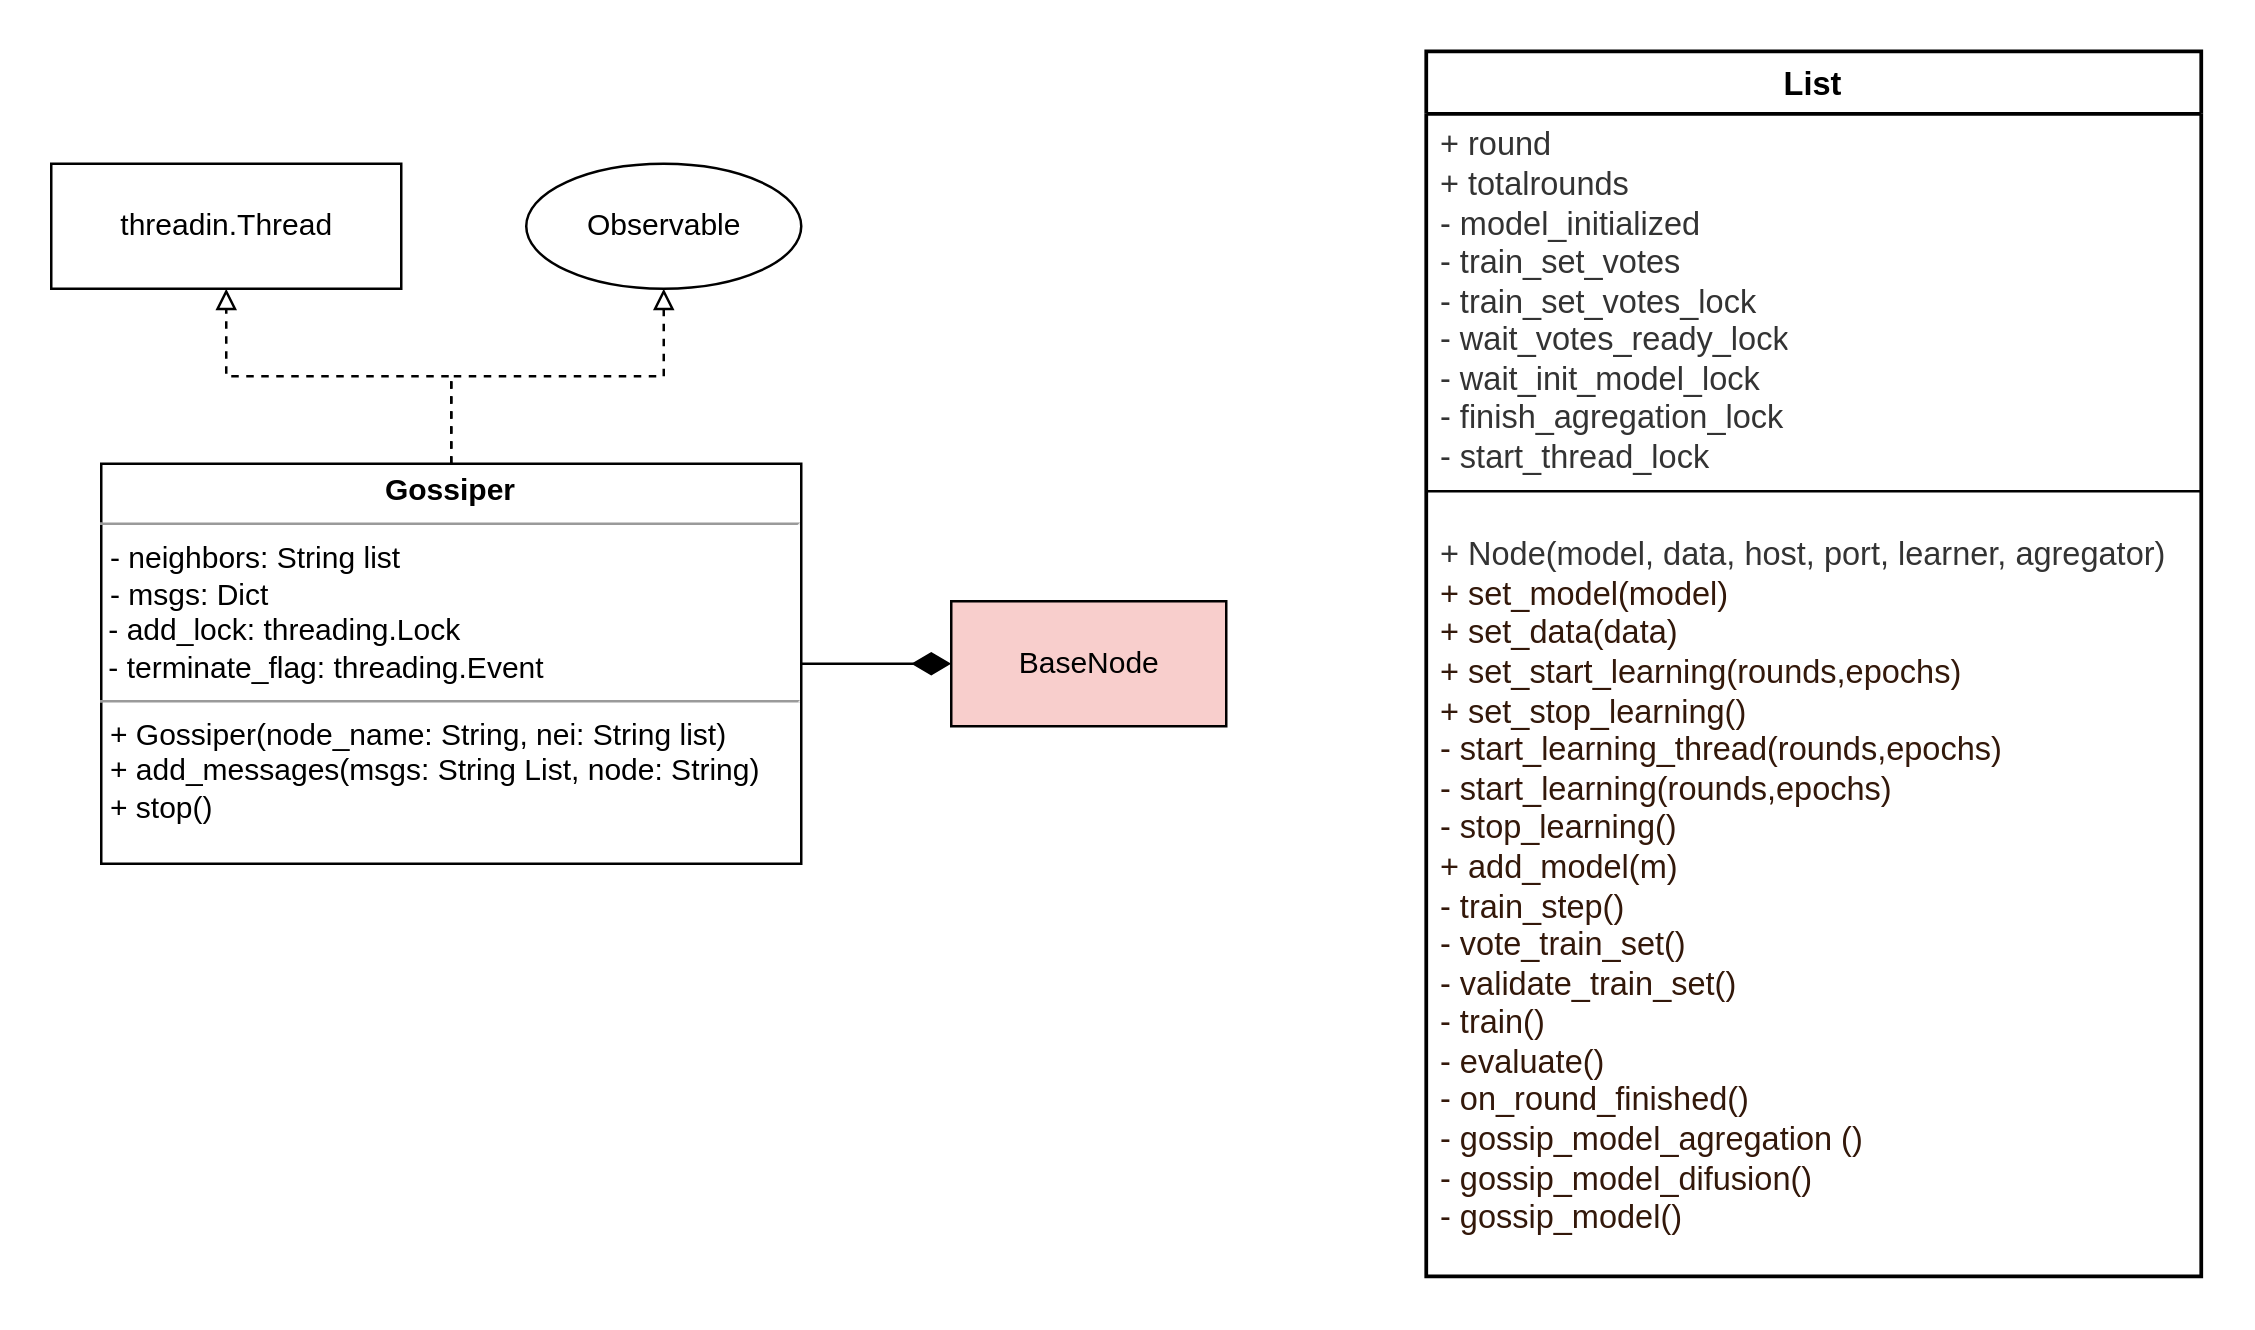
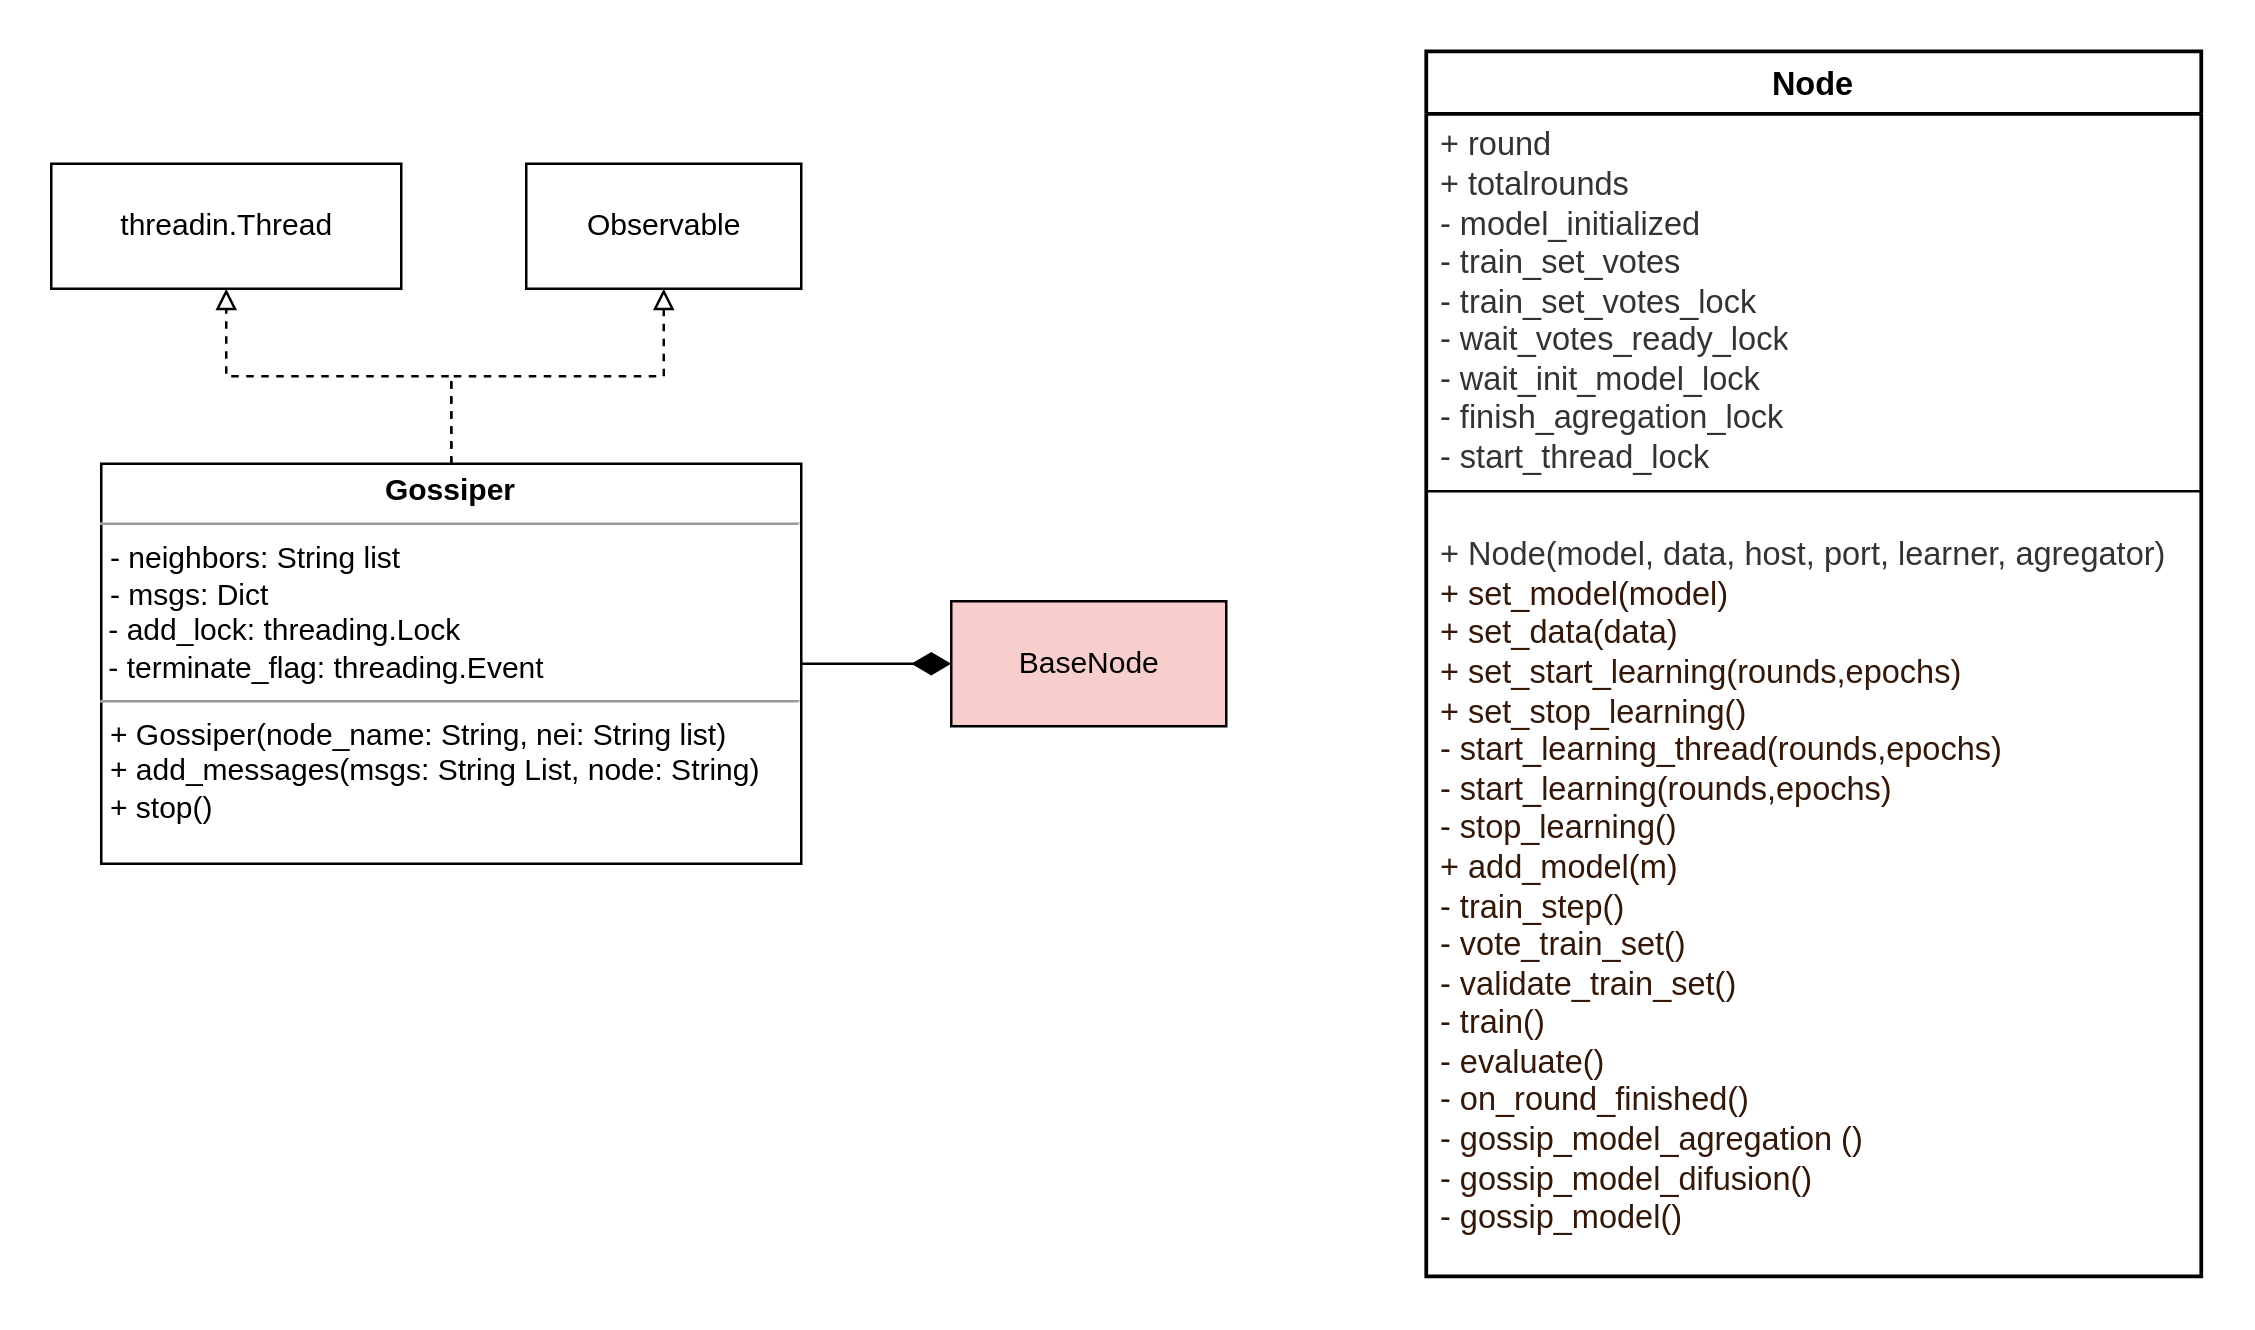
  <mxCell id="0" />
  <mxCell id="1" parent="0" />
  <mxCell id="2" style="edgeStyle=orthogonalEdgeStyle;rounded=0;orthogonalLoop=1;jettySize=auto;html=1;entryX=0.5;entryY=1;entryDx=0;entryDy=0;dashed=1;endArrow=block;endFill=0;" parent="1" source="3" target="5" edge="1"><mxGeometry relative="1" as="geometry" /></mxCell>
  <mxCell id="3" value="&lt;p style=&quot;margin:0px;margin-top:4px;text-align:center;&quot;&gt;&lt;b&gt;Gossiper&lt;/b&gt;&lt;/p&gt;&lt;hr size=&quot;1&quot;&gt;&lt;p style=&quot;margin:0px;margin-left:4px;&quot;&gt;&lt;span style=&quot;background-color: initial;&quot;&gt;- neighbors: String list&lt;/span&gt;&lt;br&gt;&lt;/p&gt;&lt;p style=&quot;margin: 0px 0px 0px 4px;&quot;&gt;- msgs: Dict&lt;br&gt;&lt;/p&gt;&amp;nbsp;- add_lock: threading.Lock&lt;br&gt;&amp;nbsp;- terminate_flag: threading.Event&lt;br&gt;&lt;hr size=&quot;1&quot;&gt;&lt;p style=&quot;margin:0px;margin-left:4px;&quot;&gt;+ Gossiper(node_name: String, nei: String list)&lt;br&gt;&lt;/p&gt;&lt;p style=&quot;margin: 0px 0px 0px 4px;&quot;&gt;+ add_messages(msgs: String List, node: String)&lt;/p&gt;&lt;p style=&quot;margin: 0px 0px 0px 4px;&quot;&gt;+ stop()&lt;/p&gt;&lt;p style=&quot;margin: 0px 0px 0px 4px;&quot;&gt;&lt;br&gt;&lt;/p&gt;" style="verticalAlign=top;align=left;overflow=fill;fontSize=12;fontFamily=Helvetica;html=1;" parent="1" vertex="1"><mxGeometry x="40" y="185" width="280" height="160" as="geometry" /></mxCell>
  <mxCell id="4" value="threadin.Thread" style="html=1;" parent="1" vertex="1"><mxGeometry x="20" y="65" width="140" height="50" as="geometry" /></mxCell>
- <mxCell id="5" value="Observable" style="ellipse;html=1;" parent="1" vertex="1"><mxGeometry x="210" y="65" width="110" height="50" as="geometry" /></mxCell>
+ <mxCell id="5" value="Observable" style="html=1;" parent="1" vertex="1"><mxGeometry x="210" y="65" width="110" height="50" as="geometry" /></mxCell>
  <mxCell id="6" style="edgeStyle=orthogonalEdgeStyle;rounded=0;orthogonalLoop=1;jettySize=auto;html=1;entryX=0.5;entryY=1;entryDx=0;entryDy=0;dashed=1;endArrow=block;endFill=0;exitX=0.5;exitY=0;exitDx=0;exitDy=0;" parent="1" source="3" target="4" edge="1"><mxGeometry relative="1" as="geometry"><mxPoint x="180" y="195" as="sourcePoint" /><mxPoint x="265" y="125" as="targetPoint" /></mxGeometry></mxCell>
  <mxCell id="7" style="edgeStyle=orthogonalEdgeStyle;rounded=0;orthogonalLoop=1;jettySize=auto;html=1;endArrow=diamondThin;endFill=1;endSize=13;exitX=1;exitY=0.5;exitDx=0;exitDy=0;" parent="1" source="3" target="8" edge="1"><mxGeometry relative="1" as="geometry" /></mxCell>
  <mxCell id="8" value="BaseNode" style="html=1;fillColor=#f8cecc;" parent="1" vertex="1"><mxGeometry x="380" y="240" width="110" height="50" as="geometry" /></mxCell>
- <mxCell id="9" value="List" style="html=1;overflow=block;blockSpacing=1;swimlane;childLayout=stackLayout;horizontal=1;horizontalStack=0;resizeParent=1;resizeParentMax=0;resizeLast=0;collapsible=0;marginBottom=0;swimlaneFillColor=#ffffff;startSize=25;whiteSpace=wrap;fontSize=13;fontStyle=1;align=center;spacing=0;strokeOpacity=100;fillOpacity=100;strokeWidth=1.5;" vertex="1" parent="1"><mxGeometry x="570" y="20" width="310" height="490" as="geometry" /></mxCell>
+ <mxCell id="9" value="Node" style="html=1;overflow=block;blockSpacing=1;swimlane;childLayout=stackLayout;horizontal=1;horizontalStack=0;resizeParent=1;resizeParentMax=0;resizeLast=0;collapsible=0;marginBottom=0;swimlaneFillColor=#ffffff;startSize=25;whiteSpace=wrap;fontSize=13;fontStyle=1;align=center;spacing=0;strokeOpacity=100;fillOpacity=100;strokeWidth=1.5;" vertex="1" parent="1"><mxGeometry x="570" y="20" width="310" height="490" as="geometry" /></mxCell>
  <mxCell id="10" value="+ round&lt;br&gt;+ totalrounds&lt;br&gt;- model_initialized&lt;br&gt;- train_set_votes&lt;br&gt;- train_set_votes_lock&lt;br&gt;- wait_votes_ready_lock&lt;br&gt;&lt;span style=&quot;background-color: initial;&quot;&gt;- wait_init_model_lock&amp;nbsp;&lt;br&gt;&lt;/span&gt;&lt;span style=&quot;background-color: initial;&quot;&gt;- finish_agregation_lock&lt;br&gt;&lt;/span&gt;- start_thread_lock&lt;span style=&quot;background-color: initial;&quot;&gt;&lt;br&gt;&lt;/span&gt;" style="part=1;html=1;resizeHeight=0;strokeColor=none;fillColor=none;align=left;verticalAlign=middle;spacingLeft=4;spacingRight=4;overflow=hidden;rotatable=0;points=[[0,0.5],[1,0.5]];portConstraint=eastwest;swimlaneFillColor=#ffffff;strokeOpacity=100;fillOpacity=100;whiteSpace=wrap;fontSize=13;fontColor=#333333;" vertex="1" parent="9"><mxGeometry y="25" width="310" height="150" as="geometry" /></mxCell>
  <mxCell id="11" value="" style="line;strokeWidth=1;fillColor=none;align=left;verticalAlign=middle;spacingTop=-1;spacingLeft=3;spacingRight=3;rotatable=0;labelPosition=right;points=[];portConstraint=eastwest;" vertex="1" parent="9"><mxGeometry y="175" width="310" height="2" as="geometry" /></mxCell>
  <mxCell id="12" value="+ Node(model, data, host, port, learner, agregator)&lt;font color=&quot;#33180a&quot;&gt;&lt;br&gt;+ set_model(model) &lt;br&gt;+ set_data(data)&lt;/font&gt;&lt;font color=&quot;#33180a&quot;&gt;&lt;br&gt;+ set_start_learning(&lt;/font&gt;&lt;span style=&quot;color: rgb(51, 24, 10);&quot;&gt;rounds,epochs&lt;/span&gt;&lt;font color=&quot;#33180a&quot;&gt;)&lt;/font&gt;&lt;font color=&quot;#33180a&quot;&gt;&lt;br&gt;+ set_stop_learning()&lt;/font&gt;&lt;font color=&quot;#33180a&quot;&gt;&lt;br&gt;- start_learning_thread(rounds,epochs)&lt;br&gt;- start_learning(&lt;/font&gt;&lt;span style=&quot;color: rgb(51, 24, 10);&quot;&gt;rounds,epochs&lt;/span&gt;&lt;font color=&quot;#33180a&quot;&gt;)&lt;br&gt;- stop_learning()&lt;/font&gt;&lt;br style=&quot;color: rgb(51, 24, 10);&quot;&gt;&lt;span style=&quot;color: rgb(51, 24, 10);&quot;&gt;+ add_model(m)&lt;/span&gt;&lt;br style=&quot;color: rgb(51, 24, 10);&quot;&gt;&lt;span style=&quot;color: rgb(51, 24, 10);&quot;&gt;- train_step()&lt;/span&gt;&lt;br style=&quot;color: rgb(51, 24, 10);&quot;&gt;&lt;span style=&quot;color: rgb(51, 24, 10);&quot;&gt;- vote_train_set()&lt;/span&gt;&lt;br style=&quot;color: rgb(51, 24, 10);&quot;&gt;&lt;span style=&quot;color: rgb(51, 24, 10);&quot;&gt;- validate_train_set()&lt;/span&gt;&lt;font color=&quot;#33180a&quot;&gt;&lt;br&gt;- train()&lt;br&gt;- evaluate()&lt;br&gt;- on_round_finished()&lt;br&gt;- gossip_model_agregation ()&lt;br&gt;- gossip_model_difusion()&lt;br&gt;- gossip_model()&lt;br&gt;&lt;/font&gt;" style="part=1;html=1;resizeHeight=0;strokeColor=none;fillColor=none;align=left;verticalAlign=middle;spacingLeft=4;spacingRight=4;overflow=hidden;rotatable=0;points=[[0,0.5],[1,0.5]];portConstraint=eastwest;swimlaneFillColor=#ffffff;strokeOpacity=100;fillOpacity=100;whiteSpace=wrap;fontSize=13;fontColor=#333333;" vertex="1" parent="9"><mxGeometry y="177" width="310" height="313" as="geometry" /></mxCell>
